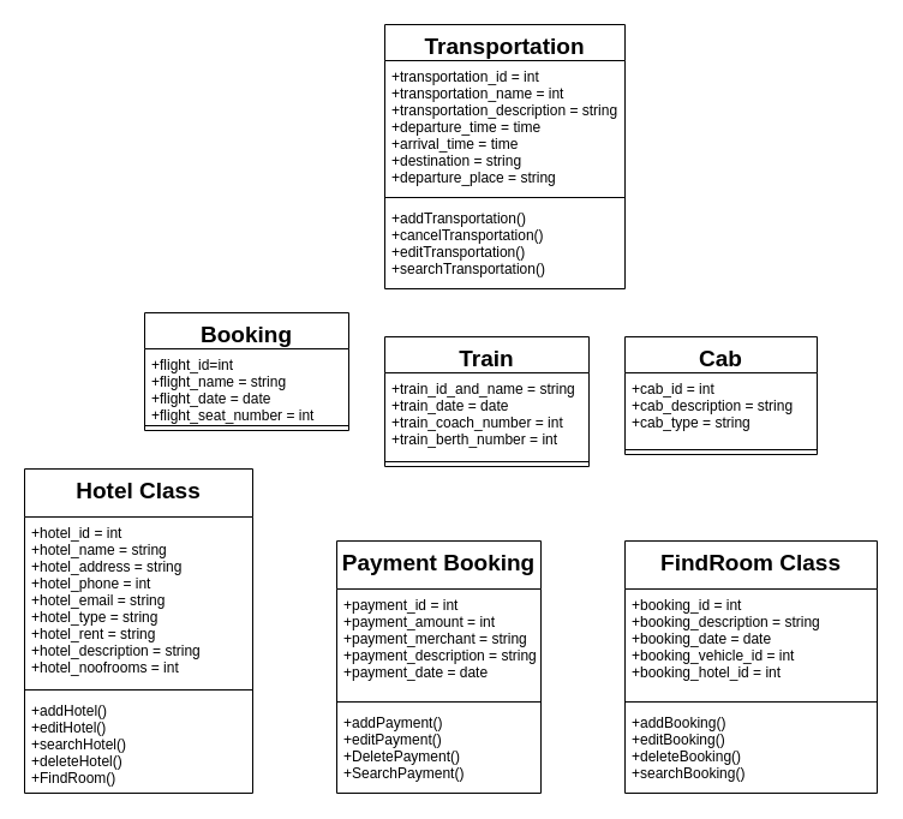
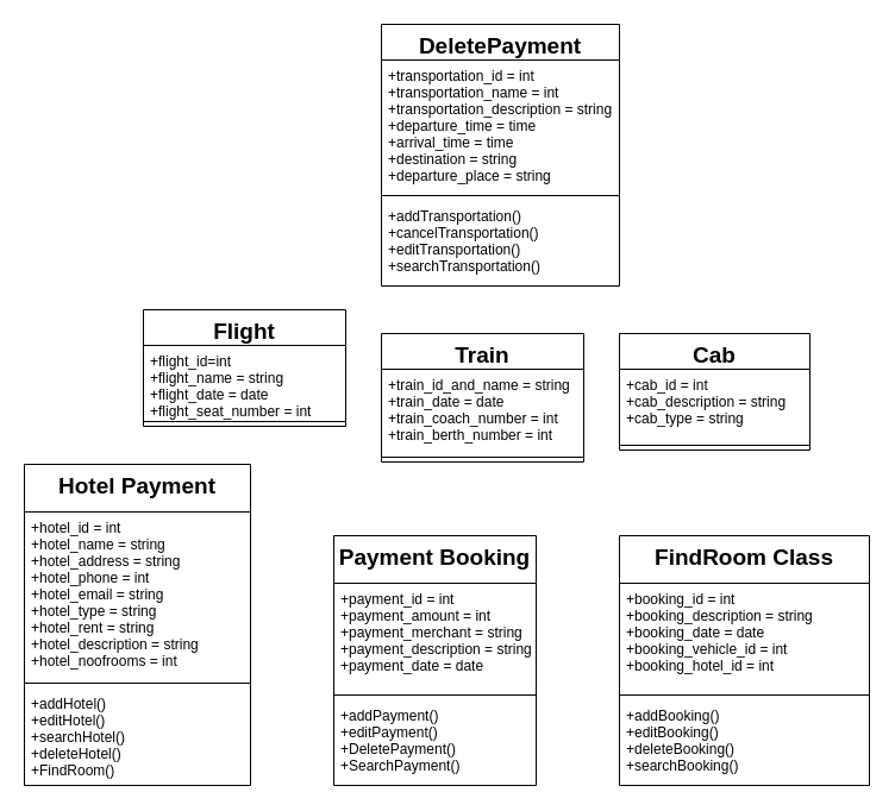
  <mxCell id="0" />
  <mxCell id="1" parent="0" />
- <mxCell id="2" value="Hotel Class" style="swimlane;fontStyle=1;align=center;verticalAlign=top;childLayout=stackLayout;horizontal=1;startSize=40;horizontalStack=0;resizeParent=1;resizeParentMax=0;resizeLast=0;collapsible=1;marginBottom=0;fontSize=19;" vertex="1" parent="1"><mxGeometry x="20" y="390" width="190" height="270" as="geometry"><mxRectangle x="80" y="330" width="100" height="26" as="alternateBounds" /></mxGeometry></mxCell>
+ <mxCell id="2" value="Hotel Payment" style="swimlane;fontStyle=1;align=center;verticalAlign=top;childLayout=stackLayout;horizontal=1;startSize=40;horizontalStack=0;resizeParent=1;resizeParentMax=0;resizeLast=0;collapsible=1;marginBottom=0;fontSize=19;" vertex="1" parent="1"><mxGeometry x="20" y="390" width="190" height="270" as="geometry"><mxRectangle x="80" y="330" width="100" height="26" as="alternateBounds" /></mxGeometry></mxCell>
  <mxCell id="3" value="+hotel_id = int&#10;+hotel_name = string&#10;+hotel_address = string&#10;+hotel_phone = int&#10;+hotel_email = string&#10;+hotel_type = string&#10;+hotel_rent = string&#10;+hotel_description = string&#10;+hotel_noofrooms = int&#10;&#10;" style="text;strokeColor=none;fillColor=none;align=left;verticalAlign=top;spacingLeft=4;spacingRight=4;overflow=hidden;rotatable=0;points=[[0,0.5],[1,0.5]];portConstraint=eastwest;" vertex="1" parent="2"><mxGeometry y="40" width="190" height="140" as="geometry" /></mxCell>
  <mxCell id="4" value="" style="line;strokeWidth=1;fillColor=none;align=left;verticalAlign=middle;spacingTop=-1;spacingLeft=3;spacingRight=3;rotatable=0;labelPosition=right;points=[];portConstraint=eastwest;" vertex="1" parent="2"><mxGeometry y="180" width="190" height="8" as="geometry" /></mxCell>
  <mxCell id="5" value="+addHotel()&#10;+editHotel()&#10;+searchHotel()&#10;+deleteHotel()&#10;+FindRoom()&#10;&#10;&#10;" style="text;strokeColor=none;fillColor=none;align=left;verticalAlign=top;spacingLeft=4;spacingRight=4;overflow=hidden;rotatable=0;points=[[0,0.5],[1,0.5]];portConstraint=eastwest;" vertex="1" parent="2"><mxGeometry y="188" width="190" height="82" as="geometry" /></mxCell>
  <mxCell id="6" value="Payment Booking" style="swimlane;fontStyle=1;align=center;verticalAlign=top;childLayout=stackLayout;horizontal=1;startSize=40;horizontalStack=0;resizeParent=1;resizeParentMax=0;resizeLast=0;collapsible=1;marginBottom=0;fontSize=19;" vertex="1" parent="1"><mxGeometry x="280" y="450" width="170" height="210" as="geometry" /></mxCell>
  <mxCell id="7" value="+payment_id = int&#10;+payment_amount = int&#10;+payment_merchant = string&#10;+payment_description = string&#10;+payment_date = date" style="text;strokeColor=none;fillColor=none;align=left;verticalAlign=top;spacingLeft=4;spacingRight=4;overflow=hidden;rotatable=0;points=[[0,0.5],[1,0.5]];portConstraint=eastwest;" vertex="1" parent="6"><mxGeometry y="40" width="170" height="90" as="geometry" /></mxCell>
  <mxCell id="8" value="" style="line;strokeWidth=1;fillColor=none;align=left;verticalAlign=middle;spacingTop=-1;spacingLeft=3;spacingRight=3;rotatable=0;labelPosition=right;points=[];portConstraint=eastwest;" vertex="1" parent="6"><mxGeometry y="130" width="170" height="8" as="geometry" /></mxCell>
  <mxCell id="9" value="+addPayment()&#10;+editPayment()&#10;+DeletePayment()&#10;+SearchPayment()" style="text;strokeColor=none;fillColor=none;align=left;verticalAlign=top;spacingLeft=4;spacingRight=4;overflow=hidden;rotatable=0;points=[[0,0.5],[1,0.5]];portConstraint=eastwest;" vertex="1" parent="6"><mxGeometry y="138" width="170" height="72" as="geometry" /></mxCell>
  <mxCell id="10" value="FindRoom Class" style="swimlane;fontStyle=1;align=center;verticalAlign=top;childLayout=stackLayout;horizontal=1;startSize=40;horizontalStack=0;resizeParent=1;resizeParentMax=0;resizeLast=0;collapsible=1;marginBottom=0;fontSize=19;" vertex="1" parent="1"><mxGeometry x="520" y="450" width="210" height="210" as="geometry" /></mxCell>
  <mxCell id="11" value="+booking_id = int&#10;+booking_description = string&#10;+booking_date = date&#10;+booking_vehicle_id = int&#10;+booking_hotel_id = int&#10;" style="text;strokeColor=none;fillColor=none;align=left;verticalAlign=top;spacingLeft=4;spacingRight=4;overflow=hidden;rotatable=0;points=[[0,0.5],[1,0.5]];portConstraint=eastwest;" vertex="1" parent="10"><mxGeometry y="40" width="210" height="90" as="geometry" /></mxCell>
  <mxCell id="12" value="" style="line;strokeWidth=1;fillColor=none;align=left;verticalAlign=middle;spacingTop=-1;spacingLeft=3;spacingRight=3;rotatable=0;labelPosition=right;points=[];portConstraint=eastwest;" vertex="1" parent="10"><mxGeometry y="130" width="210" height="8" as="geometry" /></mxCell>
  <mxCell id="13" value="+addBooking()&#10;+editBooking()&#10;+deleteBooking()&#10;+searchBooking()&#10;" style="text;strokeColor=none;fillColor=none;align=left;verticalAlign=top;spacingLeft=4;spacingRight=4;overflow=hidden;rotatable=0;points=[[0,0.5],[1,0.5]];portConstraint=eastwest;" vertex="1" parent="10"><mxGeometry y="138" width="210" height="72" as="geometry" /></mxCell>
- <mxCell id="14" value="Booking" style="swimlane;fontStyle=1;align=center;verticalAlign=top;childLayout=stackLayout;horizontal=1;startSize=30;horizontalStack=0;resizeParent=1;resizeParentMax=0;resizeLast=0;collapsible=1;marginBottom=0;fontSize=19;" vertex="1" parent="1"><mxGeometry x="120" y="260" width="170" height="98" as="geometry" /></mxCell>
+ <mxCell id="14" value="Flight" style="swimlane;fontStyle=1;align=center;verticalAlign=top;childLayout=stackLayout;horizontal=1;startSize=30;horizontalStack=0;resizeParent=1;resizeParentMax=0;resizeLast=0;collapsible=1;marginBottom=0;fontSize=19;" vertex="1" parent="1"><mxGeometry x="120" y="260" width="170" height="98" as="geometry" /></mxCell>
  <mxCell id="15" value="+flight_id=int&#10;+flight_name = string&#10;+flight_date = date&#10;+flight_seat_number = int&#10;&#10;&#10;" style="text;strokeColor=none;fillColor=none;align=left;verticalAlign=top;spacingLeft=4;spacingRight=4;overflow=hidden;rotatable=0;points=[[0,0.5],[1,0.5]];portConstraint=eastwest;" vertex="1" parent="14"><mxGeometry y="30" width="170" height="60" as="geometry" /></mxCell>
  <mxCell id="16" value="" style="line;strokeWidth=1;fillColor=none;align=left;verticalAlign=middle;spacingTop=-1;spacingLeft=3;spacingRight=3;rotatable=0;labelPosition=right;points=[];portConstraint=eastwest;" vertex="1" parent="14"><mxGeometry y="90" width="170" height="8" as="geometry" /></mxCell>
  <mxCell id="17" value="Train" style="swimlane;fontStyle=1;align=center;verticalAlign=top;childLayout=stackLayout;horizontal=1;startSize=30;horizontalStack=0;resizeParent=1;resizeParentMax=0;resizeLast=0;collapsible=1;marginBottom=0;fontSize=19;" vertex="1" parent="1"><mxGeometry x="320" y="280" width="170" height="108" as="geometry" /></mxCell>
  <mxCell id="18" value="+train_id_and_name = string&#10;+train_date = date&#10;+train_coach_number = int&#10;+train_berth_number = int&#10;&#10;" style="text;strokeColor=none;fillColor=none;align=left;verticalAlign=top;spacingLeft=4;spacingRight=4;overflow=hidden;rotatable=0;points=[[0,0.5],[1,0.5]];portConstraint=eastwest;" vertex="1" parent="17"><mxGeometry y="30" width="170" height="70" as="geometry" /></mxCell>
  <mxCell id="19" value="" style="line;strokeWidth=1;fillColor=none;align=left;verticalAlign=middle;spacingTop=-1;spacingLeft=3;spacingRight=3;rotatable=0;labelPosition=right;points=[];portConstraint=eastwest;" vertex="1" parent="17"><mxGeometry y="100" width="170" height="8" as="geometry" /></mxCell>
- <mxCell id="20" value="Transportation" style="swimlane;fontStyle=1;align=center;verticalAlign=top;childLayout=stackLayout;horizontal=1;startSize=30;horizontalStack=0;resizeParent=1;resizeParentMax=0;resizeLast=0;collapsible=1;marginBottom=0;fontSize=19;" vertex="1" parent="1"><mxGeometry x="320" y="20" width="200" height="220" as="geometry" /></mxCell>
+ <mxCell id="20" value="DeletePayment" style="swimlane;fontStyle=1;align=center;verticalAlign=top;childLayout=stackLayout;horizontal=1;startSize=30;horizontalStack=0;resizeParent=1;resizeParentMax=0;resizeLast=0;collapsible=1;marginBottom=0;fontSize=19;" vertex="1" parent="1"><mxGeometry x="320" y="20" width="200" height="220" as="geometry" /></mxCell>
  <mxCell id="21" value="+transportation_id = int&#10;+transportation_name = int&#10;+transportation_description = string&#10;+departure_time = time&#10;+arrival_time = time&#10;+destination = string&#10;+departure_place = string" style="text;strokeColor=none;fillColor=none;align=left;verticalAlign=top;spacingLeft=4;spacingRight=4;overflow=hidden;rotatable=0;points=[[0,0.5],[1,0.5]];portConstraint=eastwest;" vertex="1" parent="20"><mxGeometry y="30" width="200" height="110" as="geometry" /></mxCell>
  <mxCell id="22" value="" style="line;strokeWidth=1;fillColor=none;align=left;verticalAlign=middle;spacingTop=-1;spacingLeft=3;spacingRight=3;rotatable=0;labelPosition=right;points=[];portConstraint=eastwest;" vertex="1" parent="20"><mxGeometry y="140" width="200" height="8" as="geometry" /></mxCell>
  <mxCell id="23" value="+addTransportation()&#10;+cancelTransportation()&#10;+editTransportation()&#10;+searchTransportation()&#10;" style="text;strokeColor=none;fillColor=none;align=left;verticalAlign=top;spacingLeft=4;spacingRight=4;overflow=hidden;rotatable=0;points=[[0,0.5],[1,0.5]];portConstraint=eastwest;" vertex="1" parent="20"><mxGeometry y="148" width="200" height="72" as="geometry" /></mxCell>
  <mxCell id="24" value="Cab" style="swimlane;fontStyle=1;align=center;verticalAlign=top;childLayout=stackLayout;horizontal=1;startSize=30;horizontalStack=0;resizeParent=1;resizeParentMax=0;resizeLast=0;collapsible=1;marginBottom=0;fontSize=19;" vertex="1" parent="1"><mxGeometry x="520" y="280" width="160" height="98" as="geometry" /></mxCell>
  <mxCell id="25" value="+cab_id = int&#10;+cab_description = string &#10;+cab_type = string " style="text;strokeColor=none;fillColor=none;align=left;verticalAlign=top;spacingLeft=4;spacingRight=4;overflow=hidden;rotatable=0;points=[[0,0.5],[1,0.5]];portConstraint=eastwest;" vertex="1" parent="24"><mxGeometry y="30" width="160" height="60" as="geometry" /></mxCell>
  <mxCell id="26" value="" style="line;strokeWidth=1;fillColor=none;align=left;verticalAlign=middle;spacingTop=-1;spacingLeft=3;spacingRight=3;rotatable=0;labelPosition=right;points=[];portConstraint=eastwest;" vertex="1" parent="24"><mxGeometry y="90" width="160" height="8" as="geometry" /></mxCell>
